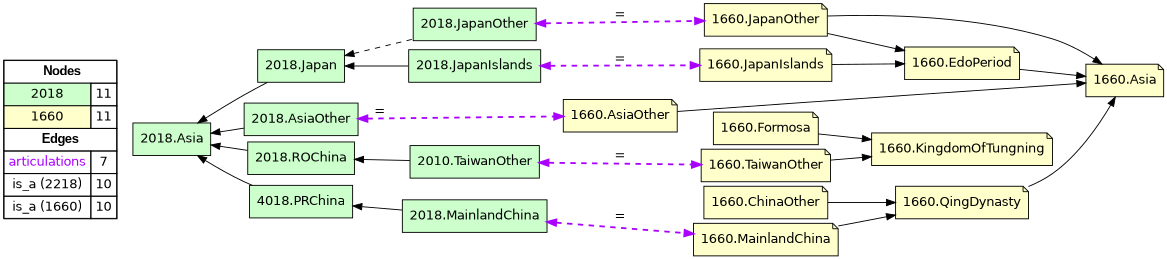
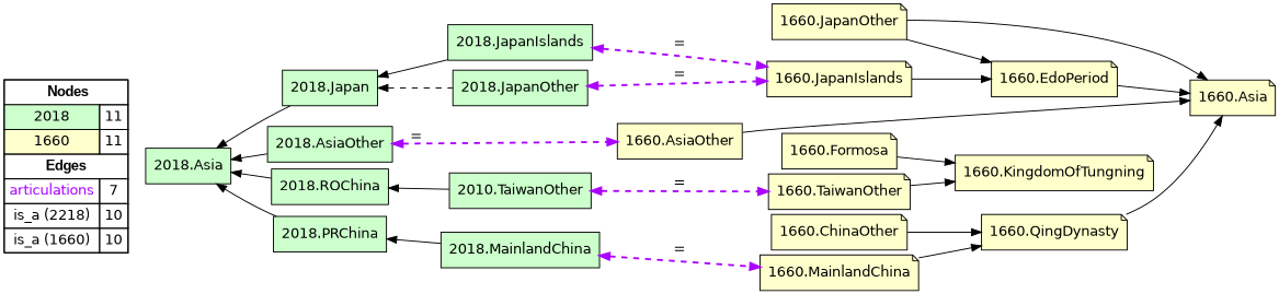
  digraph {
    rankdir=LR
    node [fillcolor="#FFFFCC" fontname=helvetica shape=note style=filled]
    edge [color="#000000" constraint=true dir=forward penwidth=1 style=solid]
    n1 [fillcolor=white label=<   <TABLE BORDER="0" CELLBORDER="1" CELLSPACING="0" CELLPADDING="4">  <TR> <TD COLSPAN="2"><font face="Arial Black"> Nodes</font></TD> </TR>  <TR>   <TD bgcolor="#CCFFCC" fontname="helvetica">2018</TD>   <TD>11</TD>   </TR>  <TR>   <TD bgcolor="#FFFFCC" fontname="helvetica">1660</TD>   <TD>11</TD>   </TR>  <TR> <TD COLSPAN="2"><font face = "Arial Black"> Edges </font></TD> </TR>  <TR>   <TD><font color ="#AA00FF">articulations</font></TD><TD>7</TD> </TR> <TR>   <TD><font color ="#000000">is_a (2218)</font></TD><TD>10</TD> </TR> <TR>   <TD><font color ="#000000">is_a (1660)</font></TD><TD>10</TD> </TR> </TABLE>   > margin=0 shape=box]
    "2018.Japan" [fillcolor="#CCFFCC" shape=box]
    "2018.JapanIslands" [fillcolor="#CCFFCC" shape=box]
    "2018.JapanOther" [fillcolor="#CCFFCC" shape=box]
    "1660.JapanIslands"
    "1660.JapanOther"
    n7 [fillcolor="#CCFFCC" label="2010.TaiwanOther" shape=box]
    "2018.ROChina" [fillcolor="#CCFFCC" shape=box]
    "1660.TaiwanOther"
-   "1660.AsiaOther"
+   "1660.AsiaOther" [shape=box]
    "2018.AsiaOther" [fillcolor="#CCFFCC" shape=box]
    "1660.Asia"
    "1660.KingdomOfTungning"
    "1660.MainlandChina"
    "2018.MainlandChina" [fillcolor="#CCFFCC" shape=box]
    "1660.QingDynasty"
    "1660.Formosa"
-   "2018.PRChina" [fillcolor="#CCFFCC" shape=box label="4018.PRChina"]
+   "2018.PRChina" [fillcolor="#CCFFCC" shape=box]
    "1660.EdoPeriod"
    "2018.Asia" [fillcolor="#CCFFCC" shape=box]
    "1660.ChinaOther"
    subgraph sub_1 {
      rank=source
      n1
    }
    "2018.Japan" -> "2018.JapanIslands" [dir=back]
    "2018.Japan" -> "2018.JapanOther" [dir=back style=dashed]
    "2018.JapanIslands" -> "1660.JapanIslands" [color="#AA00FF" dir=both label="=" penwidth=2 style=dashed]
-   "2018.JapanOther" -> "1660.JapanOther" [color="#AA00FF" dir=both label="=" penwidth=2 style=dashed]
+   "2018.JapanOther" -> "1660.JapanIslands" [color="#AA00FF" dir=both label="=" penwidth=2 style=dashed]
    "1660.JapanIslands" -> "1660.EdoPeriod"
    "1660.JapanOther" -> "1660.Asia"
    "1660.JapanOther" -> "1660.EdoPeriod"
    n7 -> "1660.TaiwanOther" [color="#AA00FF" dir=both label="=" penwidth=2 style=dashed]
    "2018.ROChina" -> n7 [dir=back]
    "1660.TaiwanOther" -> "1660.KingdomOfTungning"
    "1660.AsiaOther" -> "1660.Asia"
    "2018.AsiaOther" -> "1660.AsiaOther" [color="#AA00FF" dir=both label="=" penwidth=2 style=dashed]
    "1660.MainlandChina" -> "1660.QingDynasty"
    "2018.MainlandChina" -> "1660.MainlandChina" [color="#AA00FF" dir=both label="=" penwidth=2 style=dashed]
    "1660.QingDynasty" -> "1660.Asia"
    "1660.Formosa" -> "1660.KingdomOfTungning"
    "2018.PRChina" -> "2018.MainlandChina" [dir=back]
    "1660.EdoPeriod" -> "1660.Asia"
    "2018.Asia" -> "2018.Japan" [dir=back]
    "2018.Asia" -> "2018.ROChina" [dir=back]
    "2018.Asia" -> "2018.AsiaOther" [dir=back]
    "2018.Asia" -> "2018.PRChina" [dir=back]
    "1660.ChinaOther" -> "1660.QingDynasty"
  }
